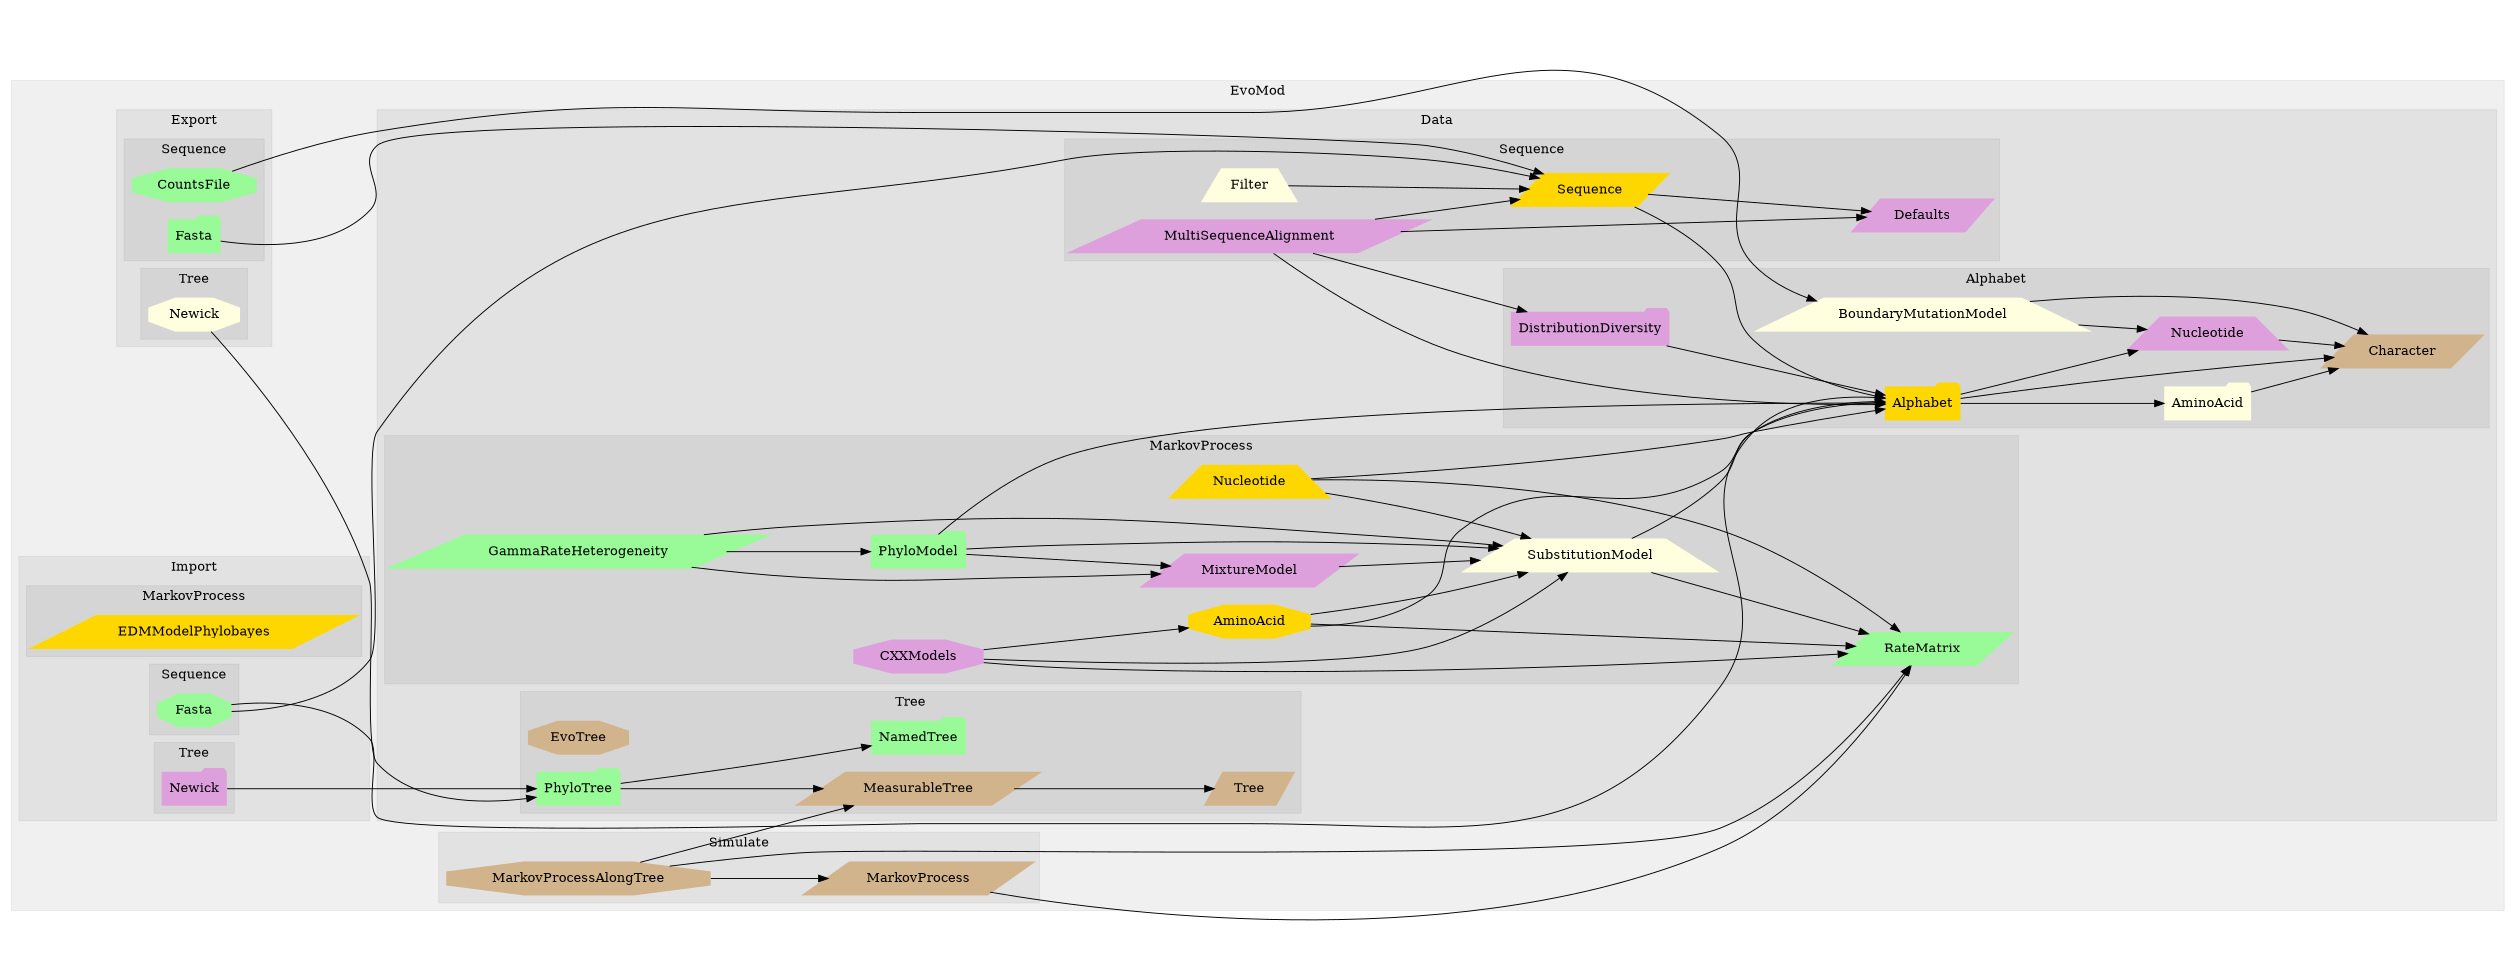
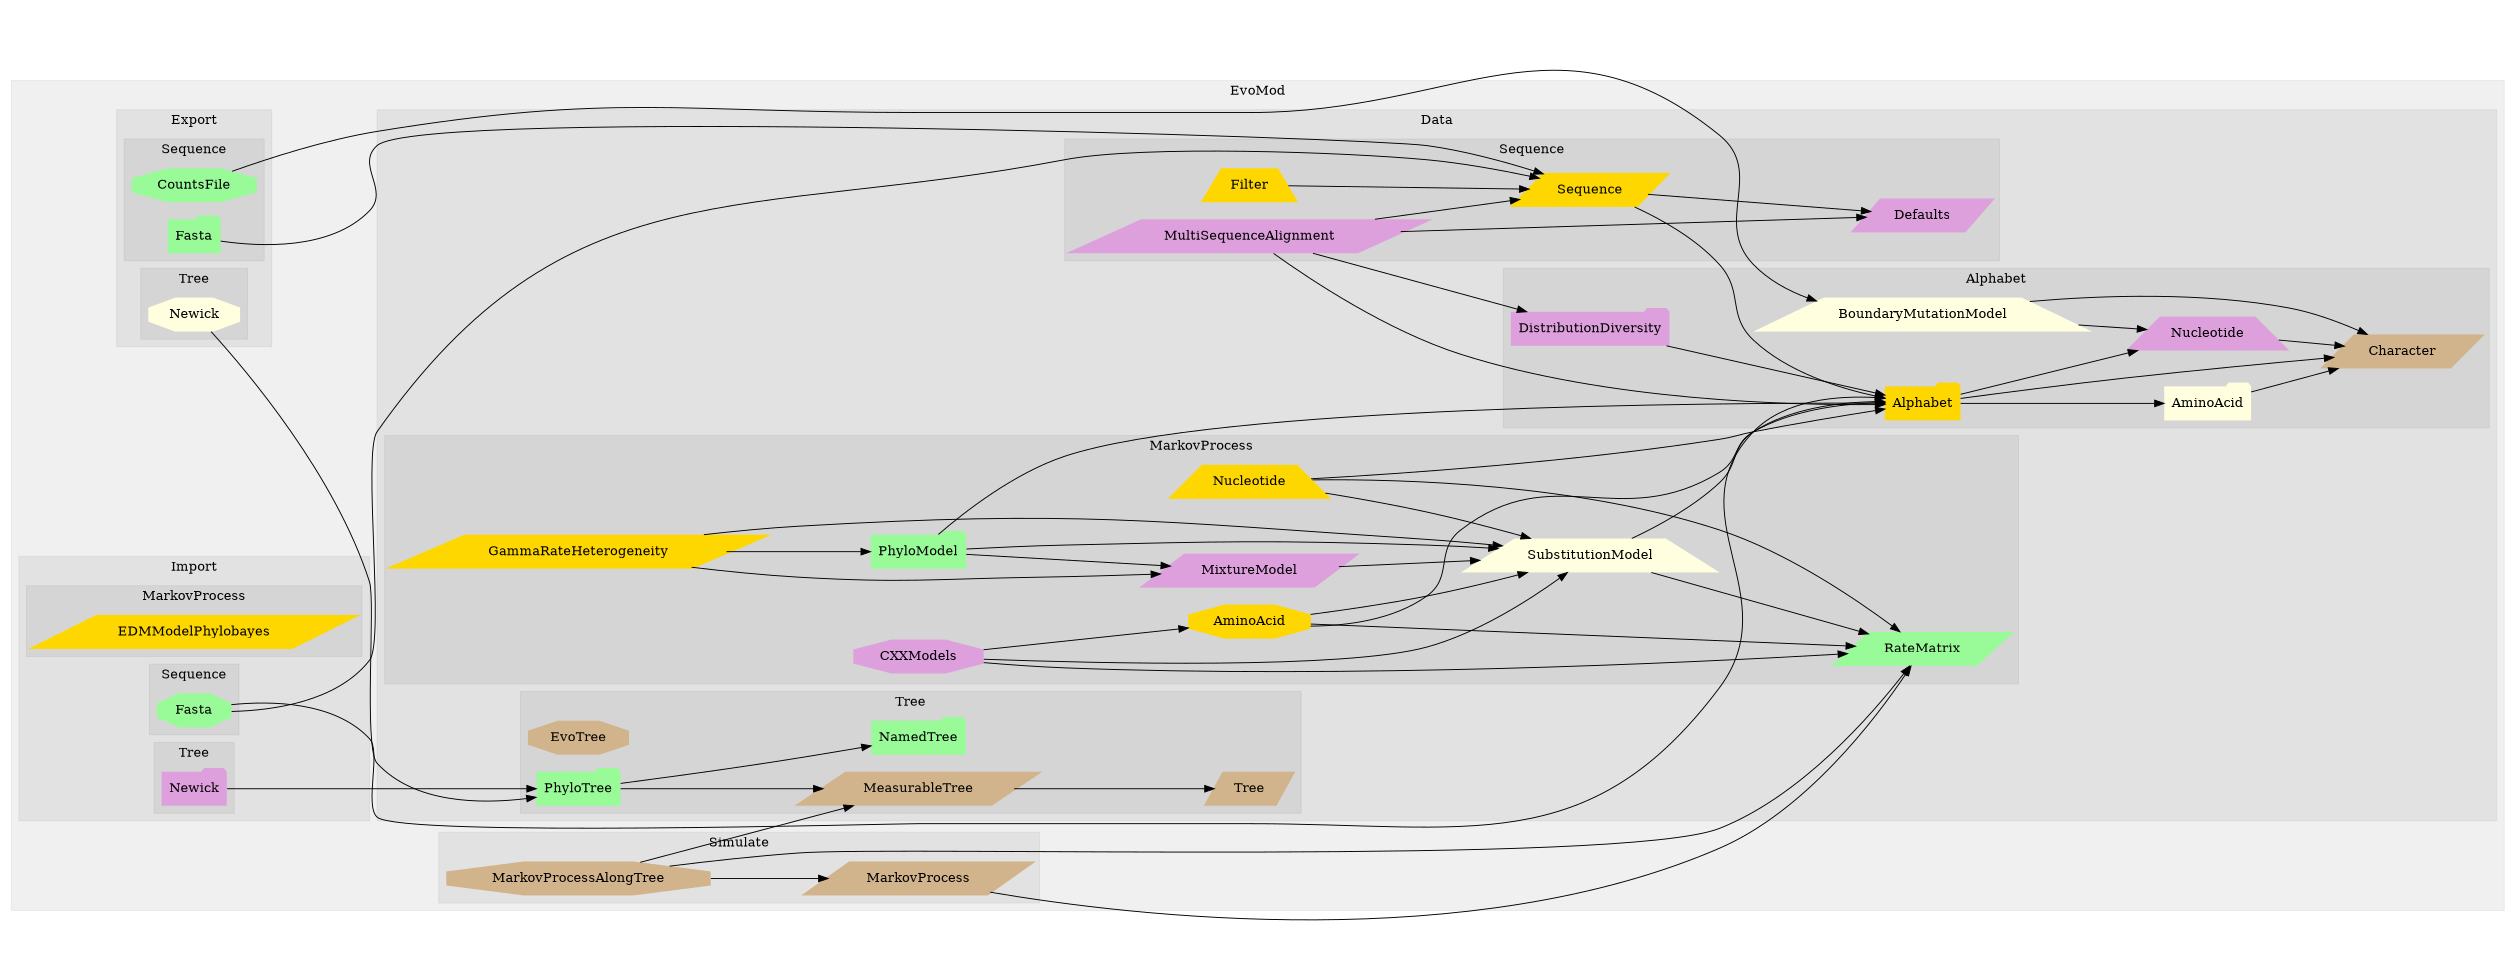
  digraph {
    rankdir=LR
    node [color=blue fillcolor=plum penwidth=0 shape=parallelogram style=filled]
    n1 [color=gray40 fillcolor=gold label=Alphabet shape=folder]
    n2 [fillcolor=lightyellow label=AminoAcid shape=folder]
    n3 [color=red fillcolor=tan label=Character]
    n4 [color=gray40 label=Nucleotide shape=trapezium]
    n5 [fillcolor=lightyellow label=BoundaryMutationModel shape=trapezium]
    n6 [color=teal label=DistributionDiversity shape=folder]
    n7 [color=teal fillcolor=gold label=AminoAcid shape=octagon]
    n8 [color=red fillcolor=palegreen label=RateMatrix]
    n9 [color=teal fillcolor=lightyellow label=SubstitutionModel shape=trapezium]
    n10 [label=CXXModels shape=octagon]
    n11 [color=red label=MixtureModel]
-   n12 [fillcolor=palegreen label=GammaRateHeterogeneity]
+   n12 [fillcolor=gold label=GammaRateHeterogeneity]
    n13 [color=gray40 fillcolor=palegreen label=PhyloModel shape=folder]
    n14 [color=gray40 fillcolor=gold label=Nucleotide shape=trapezium]
    n15 [color=gray40 label=Defaults]
-   n16 [fillcolor=lightyellow label=Filter shape=trapezium]
+   n16 [fillcolor=gold label=Filter shape=trapezium]
    n17 [color=gray40 fillcolor=gold label=Sequence]
    n18 [label=MultiSequenceAlignment]
    n19 [color=gray40 fillcolor=tan label=EvoTree shape=octagon]
    n20 [fillcolor=tan label=MeasurableTree]
    n21 [color=red fillcolor=tan label=Tree]
    n22 [color=gray40 fillcolor=palegreen label=NamedTree shape=folder]
    n23 [fillcolor=palegreen label=PhyloTree shape=folder]
    n24 [color=red fillcolor=palegreen label=CountsFile shape=octagon]
    n25 [color=red fillcolor=palegreen label=Fasta shape=folder]
    n26 [fillcolor=lightyellow label=Newick shape=octagon]
    n27 [color=red fillcolor=gold label=EDMModelPhylobayes]
    n28 [fillcolor=palegreen label=Fasta shape=octagon]
    n29 [color=teal label=Newick shape=folder]
    n30 [color=gray40 fillcolor=tan label=MarkovProcess]
    n31 [color=red fillcolor=tan label=MarkovProcessAlongTree shape=octagon]
    subgraph cluster_1 {
      color="#0000000F"
      label=EvoMod
      style=filled
      subgraph cluster_2 {
        color="#0000000F"
        label=Data
        style=filled
        subgraph cluster_3 {
          color="#0000000F"
          label=Alphabet
          style=filled
          n1
          n2
          n3
          n4
          n5
          n6
        }
        subgraph cluster_4 {
          color="#0000000F"
          label=MarkovProcess
          style=filled
          n7
          n8
          n9
          n10
          n11
          n12
          n13
          n14
        }
        subgraph cluster_5 {
          color="#0000000F"
          label=Sequence
          style=filled
          n15
          n16
          n17
          n18
        }
        subgraph cluster_6 {
          color="#0000000F"
          label=Tree
          style=filled
          n19
          n20
          n21
          n22
          n23
        }
      }
      subgraph cluster_7 {
        color="#0000000F"
        label=Export
        style=filled
        subgraph cluster_8 {
          color="#0000000F"
          label=Sequence
          style=filled
          n24
          n25
        }
        subgraph cluster_9 {
          color="#0000000F"
          label=Tree
          style=filled
          n26
        }
      }
      subgraph cluster_10 {
        color="#0000000F"
        label=Import
        style=filled
        subgraph cluster_11 {
          color="#0000000F"
          label=MarkovProcess
          style=filled
          n27
        }
        subgraph cluster_12 {
          color="#0000000F"
          label=Sequence
          style=filled
          n28
        }
        subgraph cluster_13 {
          color="#0000000F"
          label=Tree
          style=filled
          n29
        }
      }
      subgraph cluster_14 {
        color="#0000000F"
        label=Simulate
        style=filled
        n30
        n31
      }
    }
    n1 -> n2
    n1 -> n3
    n1 -> n4
    n2 -> n3
    n4 -> n3
    n5 -> n3
    n5 -> n4
    n6 -> n1
    n7 -> n1
    n7 -> n8
    n7 -> n9
    n9 -> n1
    n9 -> n8
    n10 -> n7
    n10 -> n8
    n10 -> n9
    n11 -> n9
    n12 -> n9
    n12 -> n11
    n12 -> n13
    n13 -> n1
    n13 -> n9
    n13 -> n11
    n14 -> n1
    n14 -> n8
    n14 -> n9
    n16 -> n17
    n17 -> n1
    n17 -> n15
    n18 -> n1
    n18 -> n6
    n18 -> n15
    n18 -> n17
    n20 -> n21
    n23 -> n20
    n23 -> n22
    n24 -> n5
    n25 -> n17
    n26 -> n23
    n28 -> n1
    n28 -> n17
    n29 -> n23
    n30 -> n8
    n31 -> n8
    n31 -> n20
    n31 -> n30
  }
